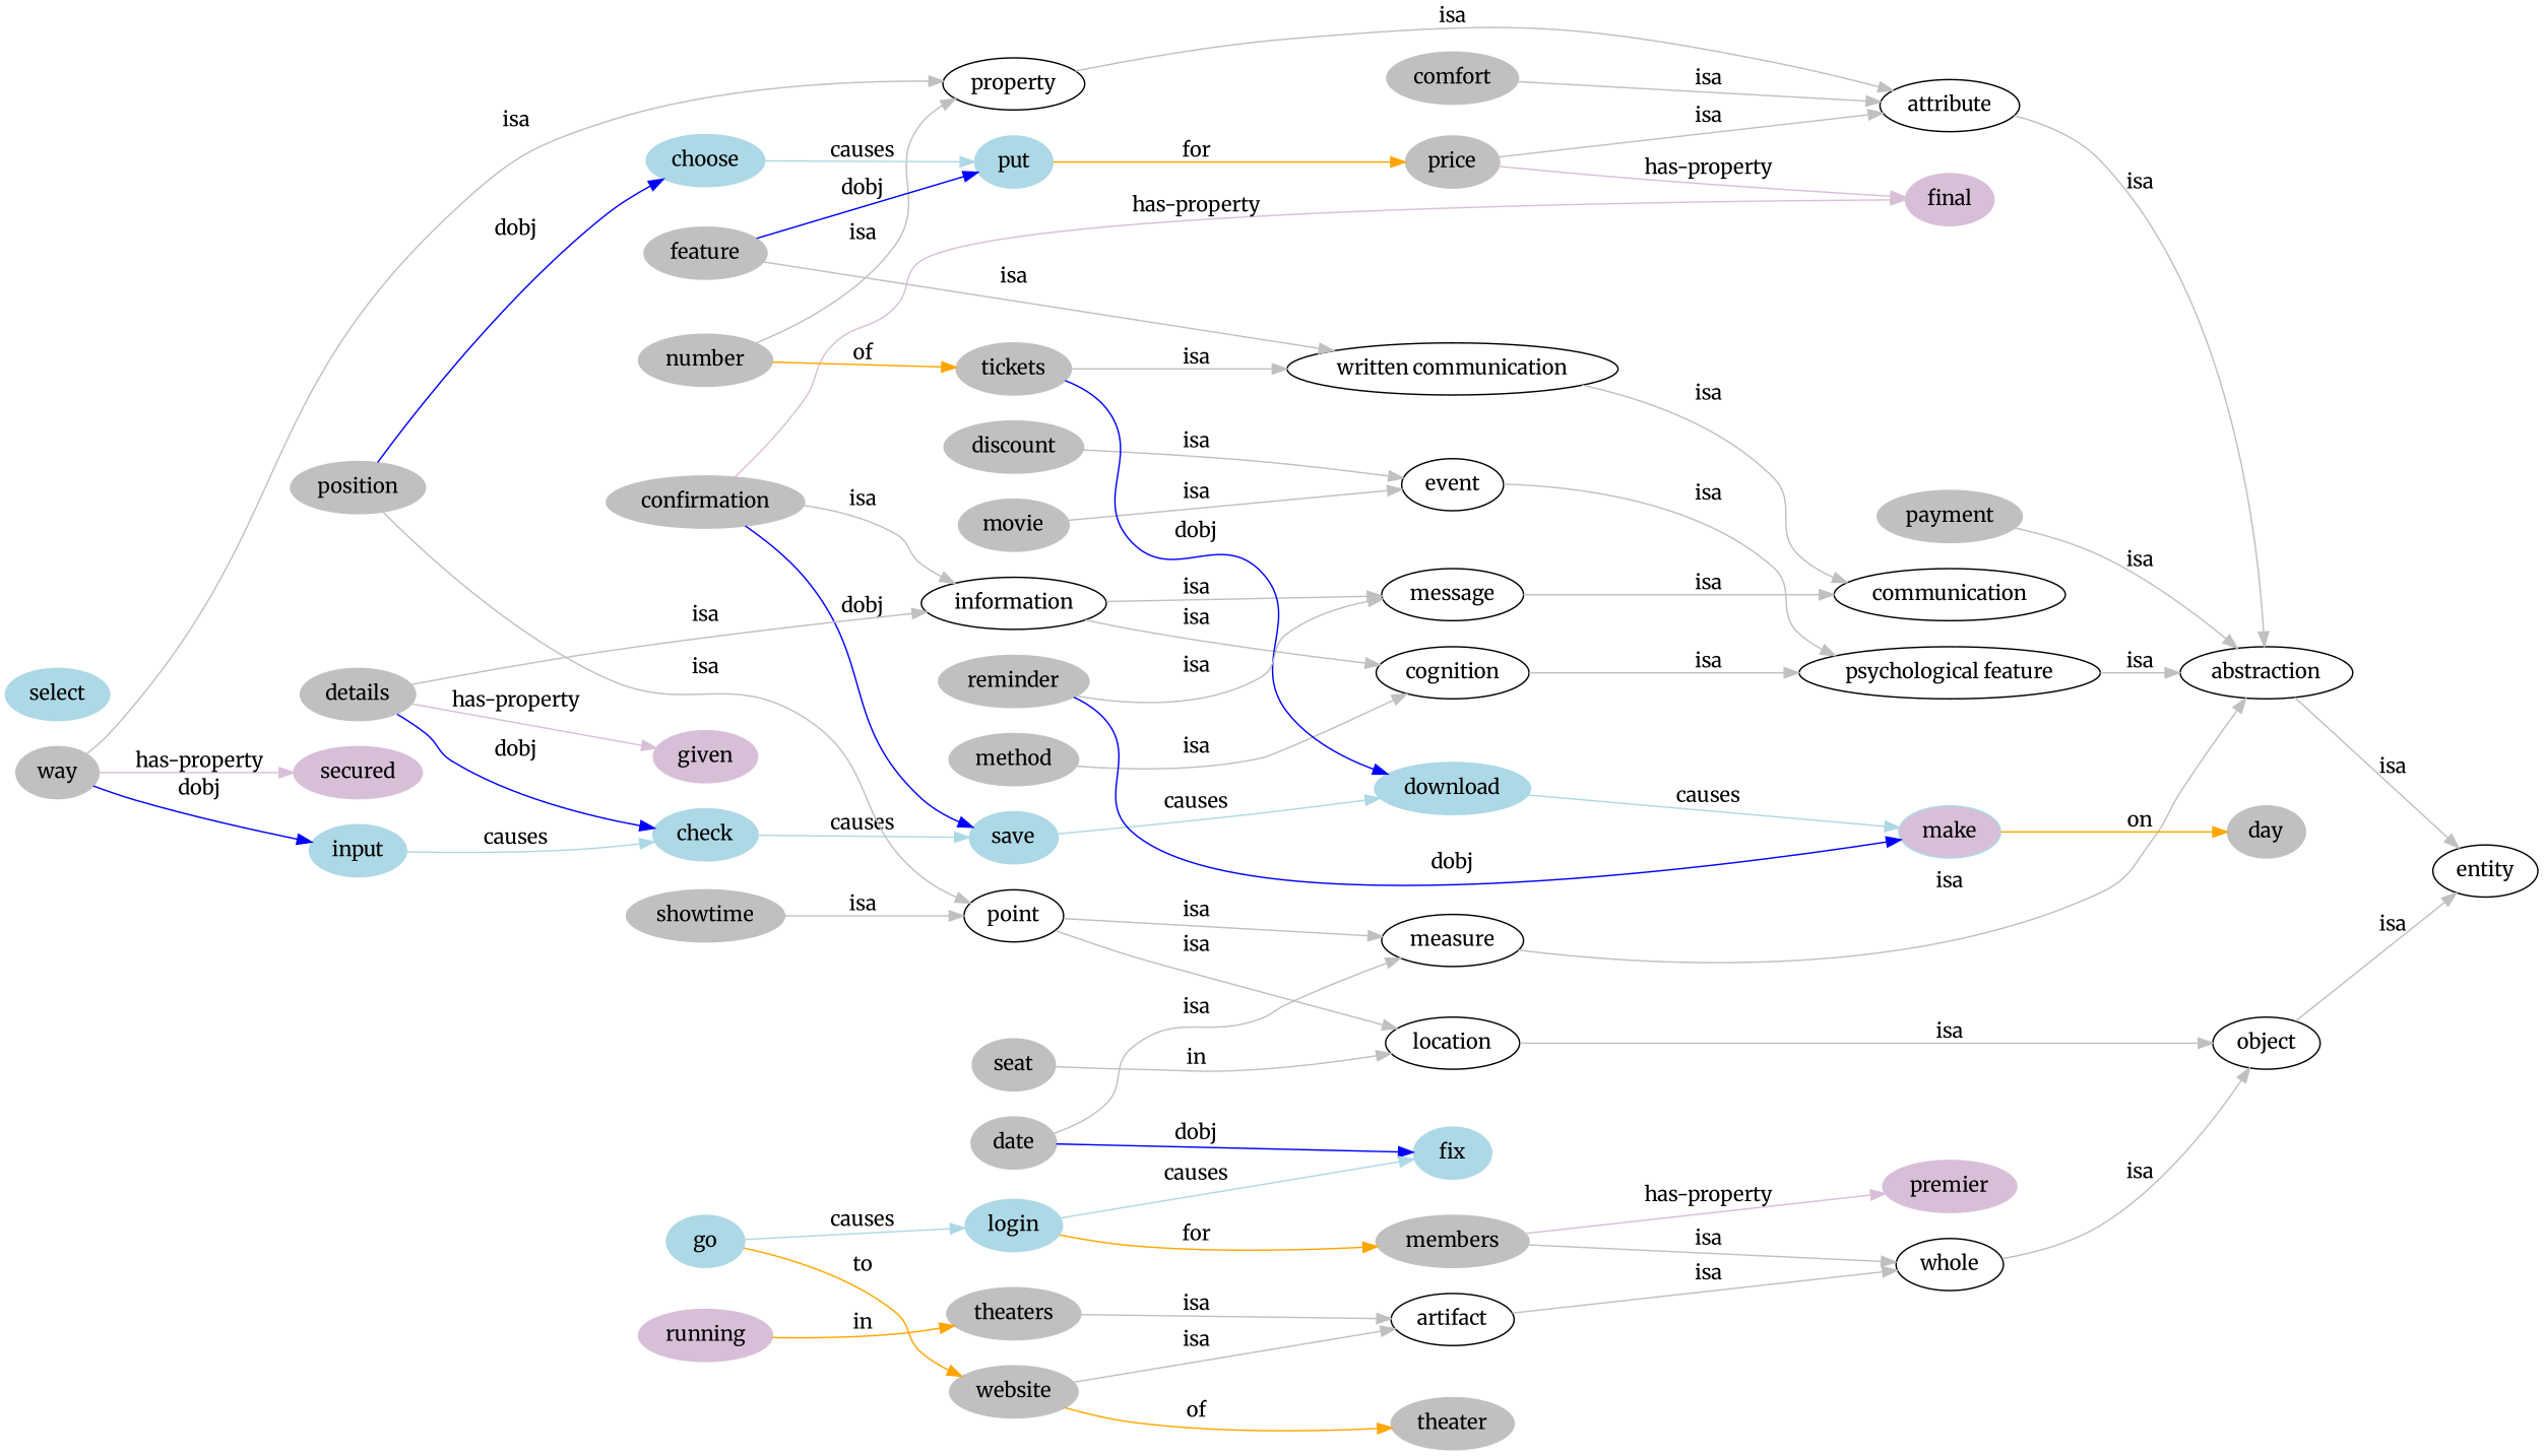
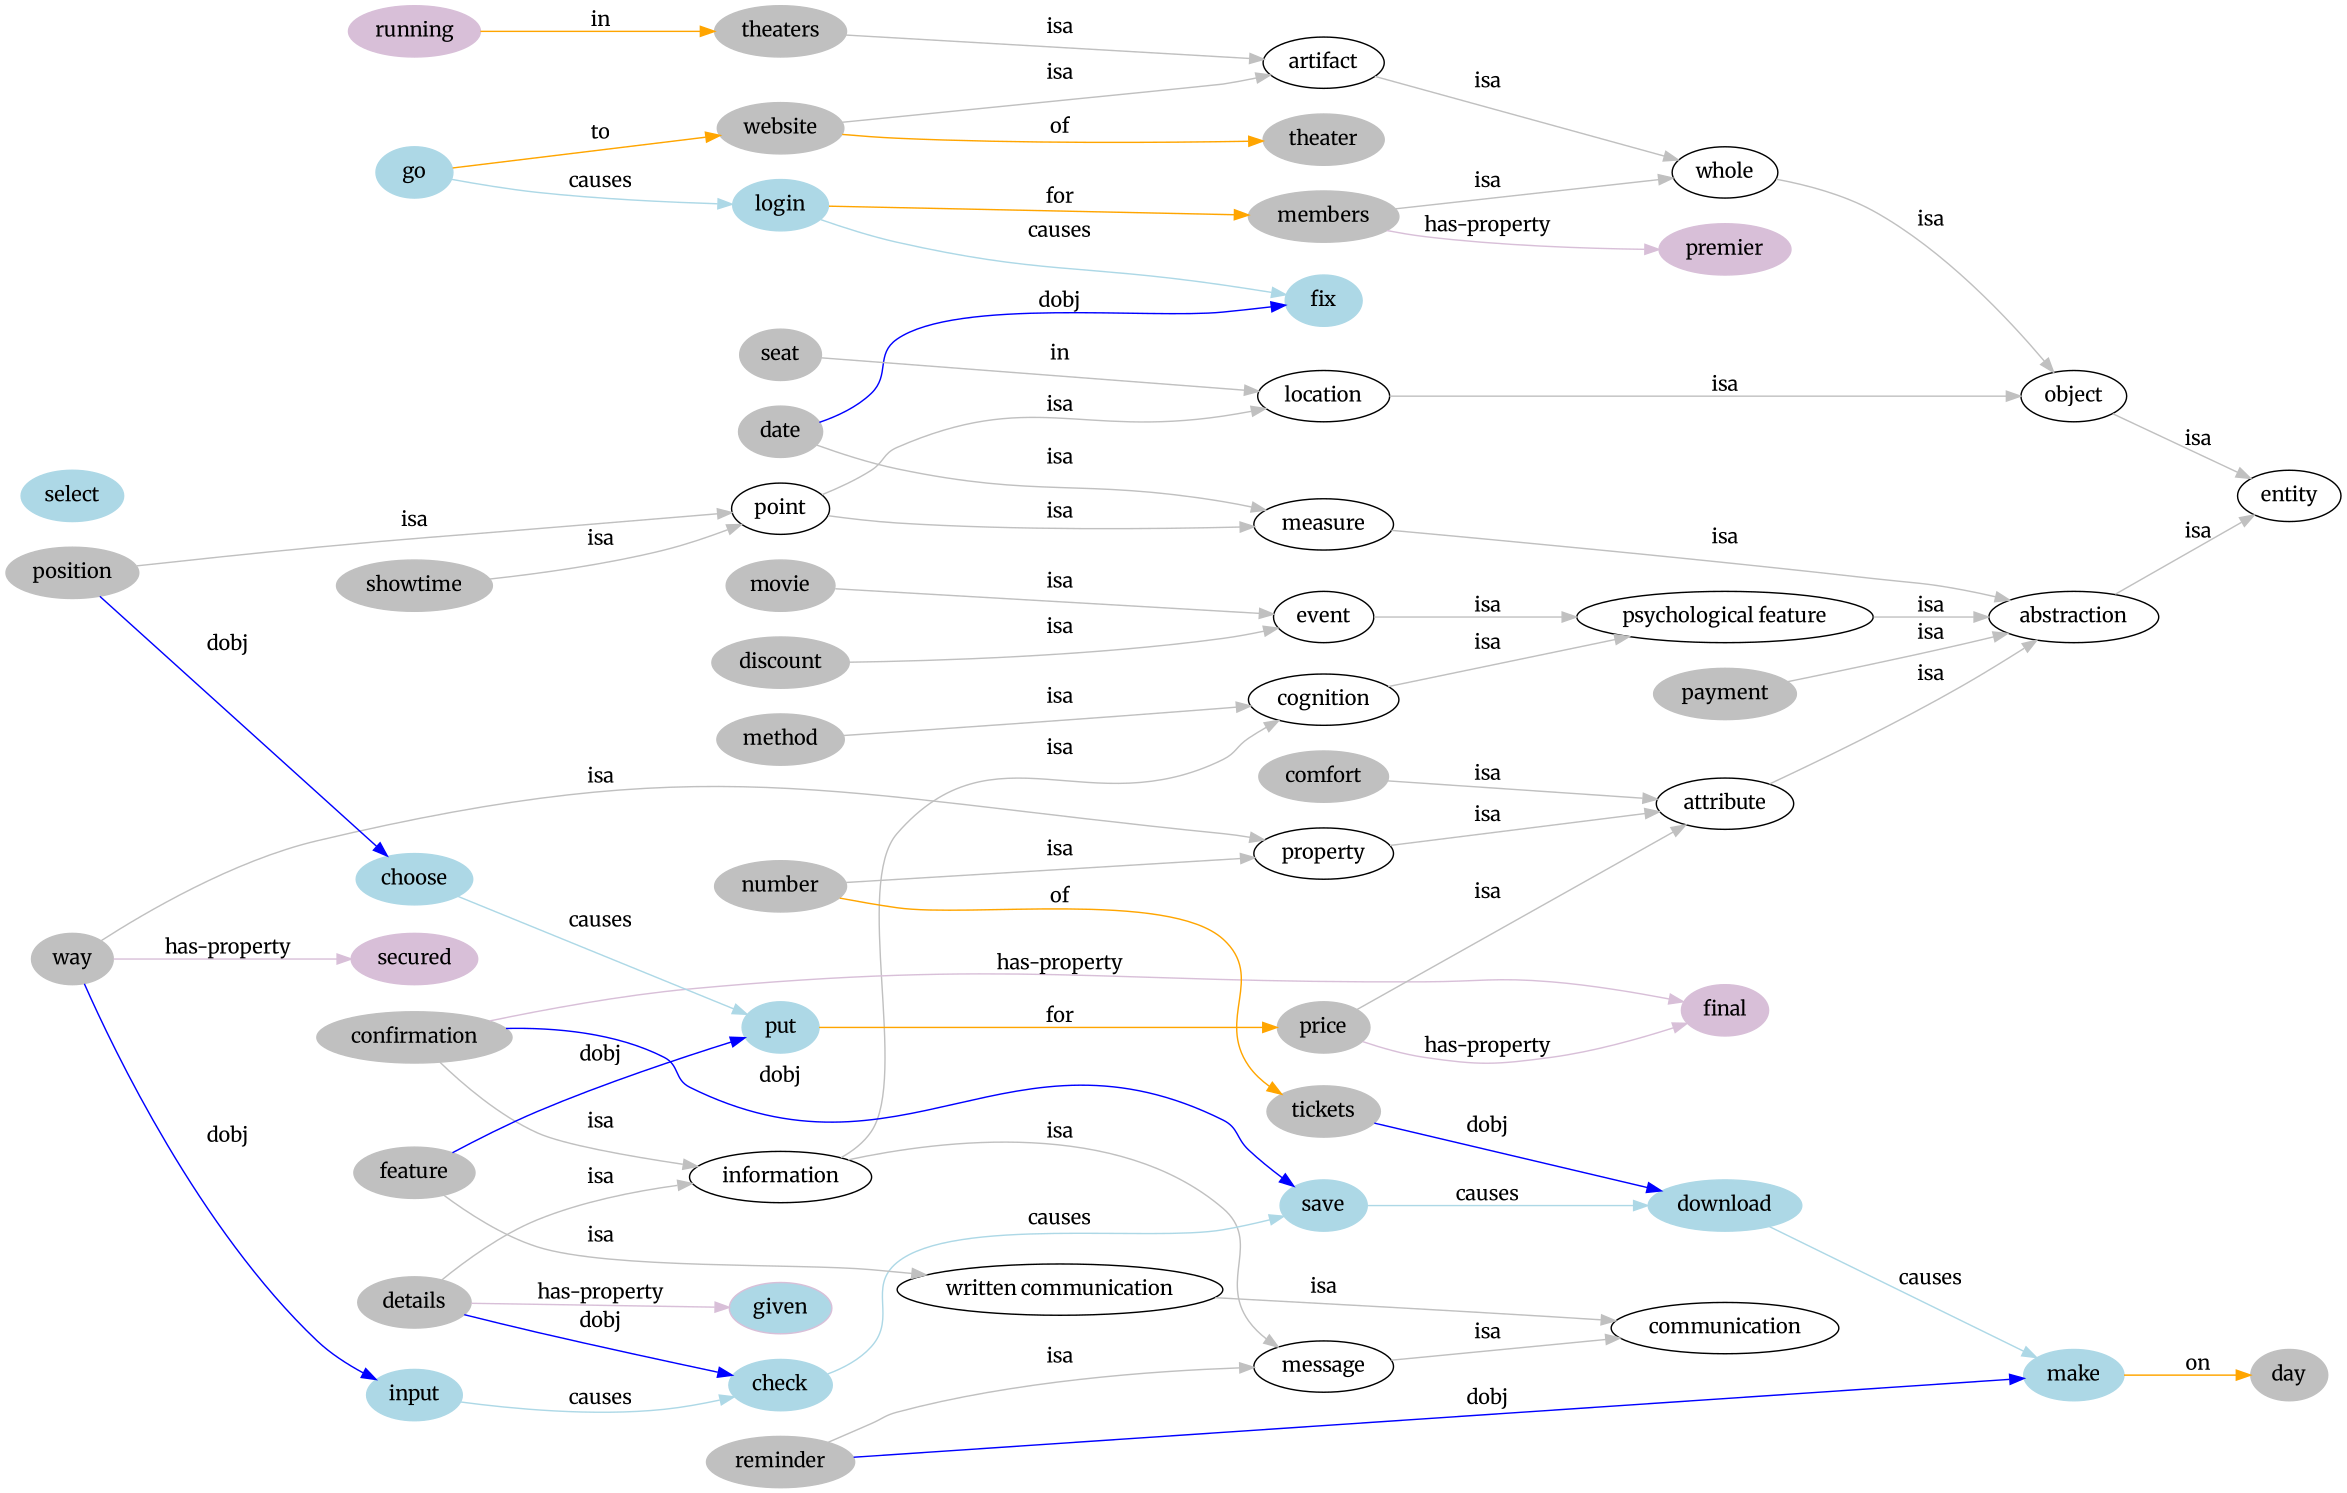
  digraph {
    fontname=Merriweather
    rankdir=LR
    node [fontname=Merriweather color=grey style=filled]
    edge [color=grey fontname=Merriweather]
    attribute [color="" style=""]
    comfort
    abstraction [color="" style=""]
    entity [color="" style=""]
    information [color="" style=""]
    confirmation
    save [color=lightblue]
    final [color=thistle]
    cognition [color="" style=""]
    message [color="" style=""]
    download [color=lightblue]
    "psychological feature" [color="" style=""]
    communication [color="" style=""]
    measure [color="" style=""]
    date
    fix [color=lightblue]
    event [color="" style=""]
    discount
    object [color="" style=""]
    whole [color="" style=""]
    members
    premier [color=thistle]
    method
    movie
    property [color="" style=""]
    number
    tickets
    "written communication" [color="" style=""]
    payment
    price
    location [color="" style=""]
    seat
    point [color="" style=""]
    showtime
    artifact [color="" style=""]
    theaters
-   make [color=lightblue fillcolor=thistle]
+   make [color=lightblue]
    way
    input [color=lightblue]
    secured [color=thistle]
    check [color=lightblue]
    website
    theater
    reminder
    day
    position
    choose [color=lightblue]
    put [color=lightblue]
    details
-   given [color=thistle]
+   given [color=thistle fillcolor=lightblue]
    n51 [label=feature]
    go [color=lightblue]
    login [color=lightblue]
    running [color=thistle]
    select [color=lightblue]
    attribute -> abstraction [label=isa]
    comfort -> attribute [label=isa]
    abstraction -> entity [label=isa]
    information -> cognition [label=isa]
    information -> message [label=isa]
    confirmation -> information [label=isa]
    confirmation -> save [color=blue label=dobj]
    confirmation -> final [color=thistle label="has-property"]
    save -> download [color=lightblue label=causes]
    cognition -> "psychological feature" [label=isa]
    message -> communication [label=isa]
    download -> make [color=lightblue label=causes]
    "psychological feature" -> abstraction [label=isa]
    measure -> abstraction [label=isa]
    date -> measure [label=isa]
    date -> fix [color=blue label=dobj]
    event -> "psychological feature" [label=isa]
    discount -> event [label=isa]
    object -> entity [label=isa]
    whole -> object [label=isa]
    members -> whole [label=isa]
    members -> premier [color=thistle label="has-property"]
    method -> cognition [label=isa]
    movie -> event [label=isa]
    property -> attribute [label=isa]
    number -> property [label=isa]
    number -> tickets [color=orange label=of]
    tickets -> download [color=blue label=dobj]
-   tickets -> "written communication" [label=isa]
    "written communication" -> communication [label=isa]
    payment -> abstraction [label=isa]
    price -> attribute [label=isa]
    price -> final [color=thistle label="has-property"]
    location -> object [label=isa]
    seat -> location [label=in]
    point -> measure [label=isa]
    point -> location [label=isa]
    showtime -> point [label=isa]
    artifact -> whole [label=isa]
    theaters -> artifact [label=isa]
    make -> day [color=orange label=on]
    way -> property [label=isa]
    way -> input [color=blue label=dobj]
    way -> secured [color=thistle label="has-property"]
    input -> check [color=lightblue label=causes]
    check -> save [color=lightblue label=causes]
    website -> artifact [label=isa]
    website -> theater [color=orange label=of]
    reminder -> message [label=isa]
    reminder -> make [color=blue label=dobj]
    position -> point [label=isa]
    position -> choose [color=blue label=dobj]
    choose -> put [color=lightblue label=causes]
    put -> price [color=orange label=for]
    details -> information [label=isa]
    details -> check [color=blue label=dobj]
    details -> given [color=thistle label="has-property"]
    n51 -> "written communication" [label=isa]
    n51 -> put [color=blue label=dobj]
    go -> website [color=orange label=to]
    go -> login [color=lightblue label=causes]
    login -> fix [color=lightblue label=causes]
    login -> members [color=orange label=for]
    running -> theaters [color=orange label=in]
  }
